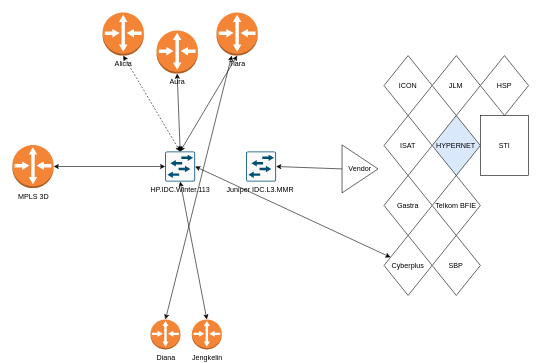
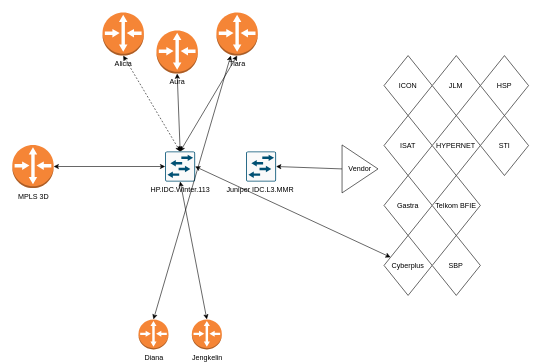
  <mxCell id="0" />
  <mxCell id="1" parent="0" />
  <mxCell id="2" value="MPLS 3D" style="outlineConnect=0;dashed=0;verticalLabelPosition=bottom;verticalAlign=top;align=center;html=1;shape=mxgraph.aws3.router;fillColor=#F58536;gradientColor=none;" parent="1" vertex="1"><mxGeometry x="20" y="241" width="69" height="72" as="geometry" /></mxCell>
  <mxCell id="3" value="HP.IDC.Winter.113" style="sketch=0;points=[[0.015,0.015,0],[0.985,0.015,0],[0.985,0.985,0],[0.015,0.985,0],[0.25,0,0],[0.5,0,0],[0.75,0,0],[1,0.25,0],[1,0.5,0],[1,0.75,0],[0.75,1,0],[0.5,1,0],[0.25,1,0],[0,0.75,0],[0,0.5,0],[0,0.25,0]];verticalLabelPosition=bottom;html=1;verticalAlign=top;aspect=fixed;align=center;pointerEvents=1;shape=mxgraph.cisco19.rect;prIcon=l2_switch;fillColor=#FAFAFA;strokeColor=#005073;" parent="1" vertex="1"><mxGeometry x="275" y="252" width="50" height="50" as="geometry" /></mxCell>
  <mxCell id="4" value="Juniper IDC.L3.MMR&amp;nbsp; " style="sketch=0;points=[[0.015,0.015,0],[0.985,0.015,0],[0.985,0.985,0],[0.015,0.985,0],[0.25,0,0],[0.5,0,0],[0.75,0,0],[1,0.25,0],[1,0.5,0],[1,0.75,0],[0.75,1,0],[0.5,1,0],[0.25,1,0],[0,0.75,0],[0,0.5,0],[0,0.25,0]];verticalLabelPosition=bottom;html=1;verticalAlign=top;aspect=fixed;align=center;pointerEvents=1;shape=mxgraph.cisco19.rect;prIcon=l2_switch;fillColor=#FAFAFA;strokeColor=#005073;" parent="1" vertex="1"><mxGeometry x="410" y="252" width="50" height="50" as="geometry" /></mxCell>
  <mxCell id="5" value="Alicia" style="outlineConnect=0;dashed=0;verticalLabelPosition=bottom;verticalAlign=top;align=center;html=1;shape=mxgraph.aws3.router;fillColor=#F58536;gradientColor=none;" parent="1" vertex="1"><mxGeometry x="170.5" y="20" width="69" height="72" as="geometry" /></mxCell>
  <mxCell id="6" value="Aura" style="outlineConnect=0;dashed=0;verticalLabelPosition=bottom;verticalAlign=top;align=center;html=1;shape=mxgraph.aws3.router;fillColor=#F58536;gradientColor=none;" parent="1" vertex="1"><mxGeometry x="260.5" y="50" width="69" height="72" as="geometry" /></mxCell>
- <mxCell id="7" value="Diana" style="outlineConnect=0;dashed=0;verticalLabelPosition=bottom;verticalAlign=top;align=center;html=1;shape=mxgraph.aws3.router;fillColor=#F58536;gradientColor=none;" parent="1" vertex="1"><mxGeometry x="250.5" y="532" width="50" height="50" as="geometry" /></mxCell>
+ <mxCell id="7" value="Diana" style="outlineConnect=0;dashed=0;verticalLabelPosition=bottom;verticalAlign=top;align=center;html=1;shape=mxgraph.aws3.router;fillColor=#F58536;gradientColor=none;" parent="1" vertex="1"><mxGeometry x="230.5" y="532" width="50" height="50" as="geometry" /></mxCell>
  <mxCell id="8" value="Jengkelin" style="outlineConnect=0;dashed=0;verticalLabelPosition=bottom;verticalAlign=top;align=center;html=1;shape=mxgraph.aws3.router;fillColor=#F58536;gradientColor=none;" parent="1" vertex="1"><mxGeometry x="319.5" y="532" width="50" height="50" as="geometry" /></mxCell>
  <mxCell id="9" value="" style="endArrow=classic;startArrow=classic;html=1;rounded=0;entryX=0;entryY=0.5;entryDx=0;entryDy=0;entryPerimeter=0;" parent="1" source="2" target="3" edge="1"><mxGeometry width="50" height="50" relative="1" as="geometry"><mxPoint x="200" y="312" as="sourcePoint" /><mxPoint x="250" y="262" as="targetPoint" /></mxGeometry></mxCell>
  <mxCell id="10" value="" style="endArrow=classic;startArrow=classic;html=1;rounded=0;entryX=0.5;entryY=0;entryDx=0;entryDy=0;entryPerimeter=0;exitX=0.5;exitY=1;exitDx=0;exitDy=0;exitPerimeter=0;dashed=1;" parent="1" source="5" target="3" edge="1"><mxGeometry width="50" height="50" relative="1" as="geometry"><mxPoint x="180" y="352" as="sourcePoint" /><mxPoint x="230" y="302" as="targetPoint" /></mxGeometry></mxCell>
  <mxCell id="11" value="" style="endArrow=classic;startArrow=classic;html=1;rounded=0;entryX=0.5;entryY=0;entryDx=0;entryDy=0;entryPerimeter=0;exitX=0.5;exitY=1;exitDx=0;exitDy=0;exitPerimeter=0;" parent="1" source="6" target="3" edge="1"><mxGeometry width="50" height="50" relative="1" as="geometry"><mxPoint x="224.5" y="184" as="sourcePoint" /><mxPoint x="310" y="262" as="targetPoint" /></mxGeometry></mxCell>
  <mxCell id="12" value="Tiara" style="outlineConnect=0;dashed=0;verticalLabelPosition=bottom;verticalAlign=top;align=center;html=1;shape=mxgraph.aws3.router;fillColor=#F58536;gradientColor=none;" parent="1" vertex="1"><mxGeometry x="360.5" y="20" width="69" height="72" as="geometry" /></mxCell>
  <mxCell id="13" value="" style="endArrow=classic;startArrow=classic;html=1;rounded=0;exitX=0.5;exitY=1;exitDx=0;exitDy=0;exitPerimeter=0;" parent="1" source="12" edge="1"><mxGeometry width="50" height="50" relative="1" as="geometry"><mxPoint x="309.5" y="174" as="sourcePoint" /><mxPoint x="300" y="252" as="targetPoint" /></mxGeometry></mxCell>
  <mxCell id="14" value="" style="endArrow=classic;startArrow=classic;html=1;rounded=0;exitX=0.5;exitY=0;exitDx=0;exitDy=0;exitPerimeter=0;" parent="1" source="7" target="12" edge="1"><mxGeometry width="50" height="50" relative="1" as="geometry"><mxPoint x="190" y="372" as="sourcePoint" /><mxPoint x="240" y="322" as="targetPoint" /></mxGeometry></mxCell>
  <mxCell id="15" value="" style="endArrow=classic;startArrow=classic;html=1;rounded=0;exitX=0.5;exitY=0;exitDx=0;exitDy=0;exitPerimeter=0;" parent="1" source="8" edge="1"><mxGeometry width="50" height="50" relative="1" as="geometry"><mxPoint x="319.5" y="184" as="sourcePoint" /><mxPoint x="300" y="302" as="targetPoint" /></mxGeometry></mxCell>
  <mxCell id="16" value="" style="endArrow=classic;startArrow=classic;html=1;rounded=0;exitX=1;exitY=0.5;exitDx=0;exitDy=0;exitPerimeter=0;" parent="1" source="3" target="22" edge="1"><mxGeometry width="50" height="50" relative="1" as="geometry"><mxPoint x="460" y="402" as="sourcePoint" /><mxPoint x="510" y="352" as="targetPoint" /></mxGeometry></mxCell>
  <mxCell id="17" value="Vendor" style="triangle;whiteSpace=wrap;html=1;" vertex="1" parent="1"><mxGeometry x="570" y="241" width="60" height="80" as="geometry" /></mxCell>
  <mxCell id="18" value="" style="endArrow=none;startArrow=classic;html=1;rounded=0;exitX=1;exitY=0.5;exitDx=0;exitDy=0;exitPerimeter=0;entryX=0;entryY=0.5;entryDx=0;entryDy=0;" edge="1" parent="1" source="4" target="17"><mxGeometry width="50" height="50" relative="1" as="geometry"><mxPoint x="500" y="302" as="sourcePoint" /><mxPoint x="560" y="272" as="targetPoint" /></mxGeometry></mxCell>
  <mxCell id="19" value="" style="group" vertex="1" connectable="0" parent="1"><mxGeometry x="639.999" y="92" width="241.071" height="400" as="geometry" /></mxCell>
  <mxCell id="20" value="ISAT" style="rhombus;whiteSpace=wrap;html=1;" parent="19" vertex="1"><mxGeometry y="100" width="80.357" height="100" as="geometry" /></mxCell>
  <mxCell id="21" value="Gastra" style="rhombus;whiteSpace=wrap;html=1;" parent="19" vertex="1"><mxGeometry x="0.004" y="200" width="80.357" height="100" as="geometry" /></mxCell>
  <mxCell id="22" value="Cyberplus" style="rhombus;whiteSpace=wrap;html=1;" parent="19" vertex="1"><mxGeometry x="0.004" y="300" width="80.357" height="100" as="geometry" /></mxCell>
  <mxCell id="23" value="ICON" style="rhombus;whiteSpace=wrap;html=1;" parent="19" vertex="1"><mxGeometry x="0.001" width="80.36" height="100" as="geometry" /></mxCell>
  <mxCell id="24" value="JLM" style="rhombus;whiteSpace=wrap;html=1;" vertex="1" parent="19"><mxGeometry x="80.354" width="80.357" height="100" as="geometry" /></mxCell>
- <mxCell id="25" value="HYPERNET" style="rhombus;whiteSpace=wrap;html=1;fillColor=#dae8fc;" vertex="1" parent="19"><mxGeometry x="80.354" y="100" width="80.357" height="100" as="geometry" /></mxCell>
+ <mxCell id="25" value="HYPERNET" style="rhombus;whiteSpace=wrap;html=1;" vertex="1" parent="19"><mxGeometry x="80.354" y="100" width="80.357" height="100" as="geometry" /></mxCell>
  <mxCell id="26" value="Telkom BFIE" style="rhombus;whiteSpace=wrap;html=1;" vertex="1" parent="19"><mxGeometry x="80.354" y="200" width="80.357" height="100" as="geometry" /></mxCell>
  <mxCell id="27" value="SBP" style="rhombus;whiteSpace=wrap;html=1;" vertex="1" parent="19"><mxGeometry x="80.354" y="300" width="80.357" height="100" as="geometry" /></mxCell>
  <mxCell id="28" value="HSP" style="rhombus;whiteSpace=wrap;html=1;" vertex="1" parent="19"><mxGeometry x="160.714" width="80.357" height="100" as="geometry" /></mxCell>
- <mxCell id="29" value="STI" style="whiteSpace=wrap;html=1;rounded=0;" vertex="1" parent="19"><mxGeometry x="160.714" y="100" width="80.357" height="100" as="geometry" /></mxCell>
+ <mxCell id="29" value="STI" style="rhombus;whiteSpace=wrap;html=1;" vertex="1" parent="19"><mxGeometry x="160.714" y="100" width="80.357" height="100" as="geometry" /></mxCell>
